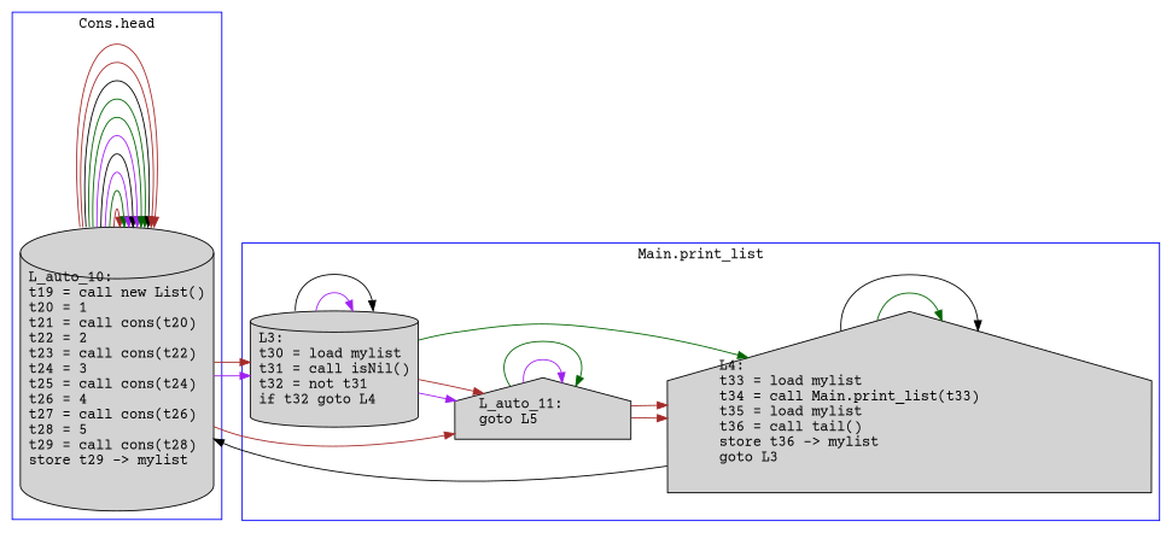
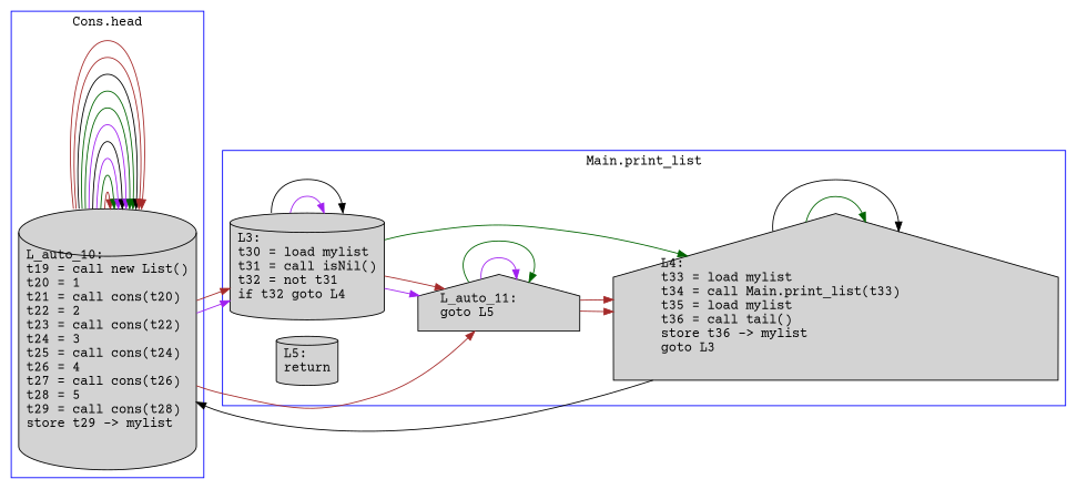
  digraph {
    rankdir=LR
    fontname="Courier Prime"
    node [fillcolor=lightgrey shape=cylinder style=filled fontname="Courier Prime"]
    edge [color=brown fontname="Courier Prime"]
    n1 [label="L_auto_10:\lt19 = call new List()\lt20 = 1\lt21 = call cons(t20)\lt22 = 2\lt23 = call cons(t22)\lt24 = 3\lt25 = call cons(t24)\lt26 = 4\lt27 = call cons(t26)\lt28 = 5\lt29 = call cons(t28)\lstore t29 -> mylist\l"]
    n2 [label="L3:\lt30 = load mylist\lt31 = call isNil()\lt32 = not t31\lif t32 goto L4\l"]
    n3 [label="L_auto_11:\lgoto L5\l" shape=house]
    n4 [label="L4:\lt33 = load mylist\lt34 = call Main.print_list(t33)\lt35 = load mylist\lt36 = call tail()\lstore t36 -> mylist\lgoto L3\l" shape=house]
+   n5 [label="L5:\lreturn\l"]
    subgraph cluster_1 {
      color=blue
      label="Cons.head"
      n1
    }
    subgraph cluster_2 {
      color=blue
      label="Cons.init"
    }
    subgraph cluster_3 {
      color=blue
      label="Cons.tail"
    }
    subgraph cluster_4 {
      color=blue
      label="Cons.isNil"
    }
    subgraph cluster_5 {
      color=blue
      label="List.head"
    }
    subgraph cluster_6 {
      color=blue
      label="List.tail"
    }
    subgraph cluster_7 {
      color=blue
      label="List.isNil"
    }
    subgraph cluster_8 {
      color=blue
      label="List.cons"
    }
    subgraph cluster_9 {
      color=blue
      label="Main.print_list"
      n2
      n3
      n4
+     n5
    }
    subgraph cluster_10 {
      color=blue
      label="Main.main"
    }
    n1 -> n1
    n1 -> n1 [color=darkgreen]
    n1 -> n1 [color=purple]
    n1 -> n1 [color=black]
    n1 -> n1 [color=purple]
    n1 -> n1 [color=darkgreen]
    n1 -> n1 [color=darkgreen]
    n1 -> n1 [color=black]
    n1 -> n1
    n1 -> n1
    n1 -> n2 [color=purple]
    n1 -> n2
    n1 -> n3
    n2 -> n2 [color=purple]
    n2 -> n2 [color=black]
    n2 -> n3 [color=purple]
    n2 -> n3
    n2 -> n4 [color=darkgreen]
    n3 -> n3 [color=purple]
    n3 -> n3 [color=darkgreen]
    n3 -> n4
    n3 -> n4
    n4 -> n1 [color=black]
    n4 -> n4 [color=darkgreen]
    n4 -> n4 [color=black]
  }
